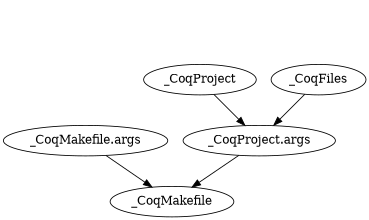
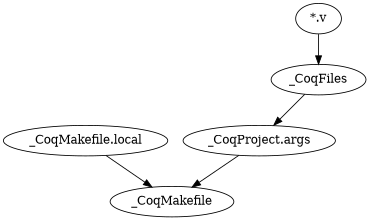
  digraph {
    n1 [label="_CoqProject.args"]
    _CoqMakefile
-   "_CoqMakefile.local" [label="_CoqMakefile.args"]
-   _CoqProject
+   "_CoqMakefile.local"
    _CoqFiles
+   "*.v"
    n1 -> _CoqMakefile
    "_CoqMakefile.local" -> _CoqMakefile
-   _CoqProject -> n1
    _CoqFiles -> n1
+   "*.v" -> _CoqFiles
  }
